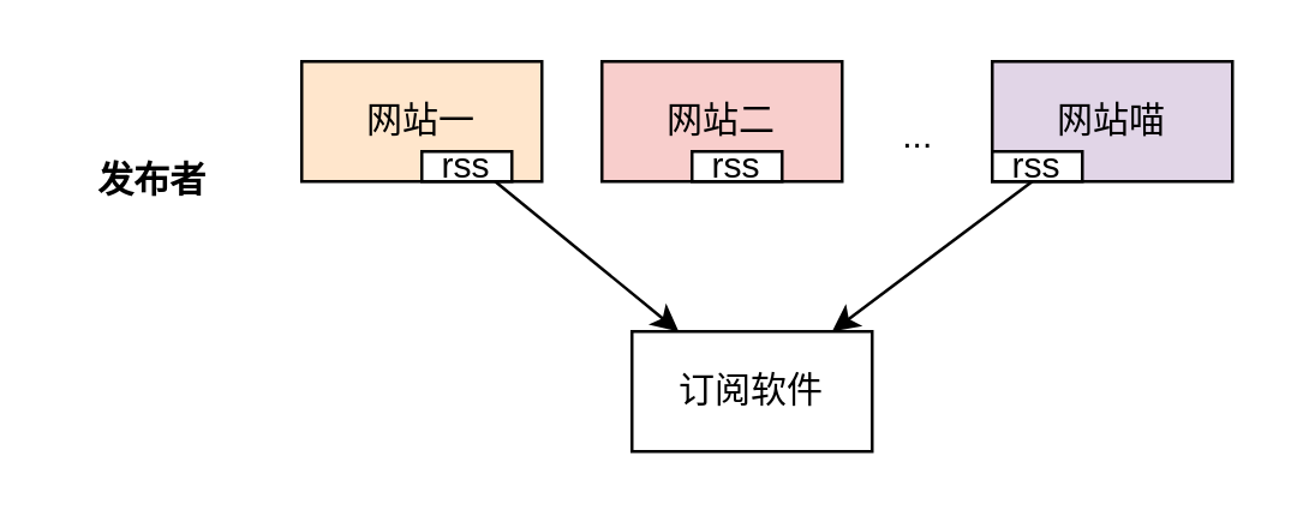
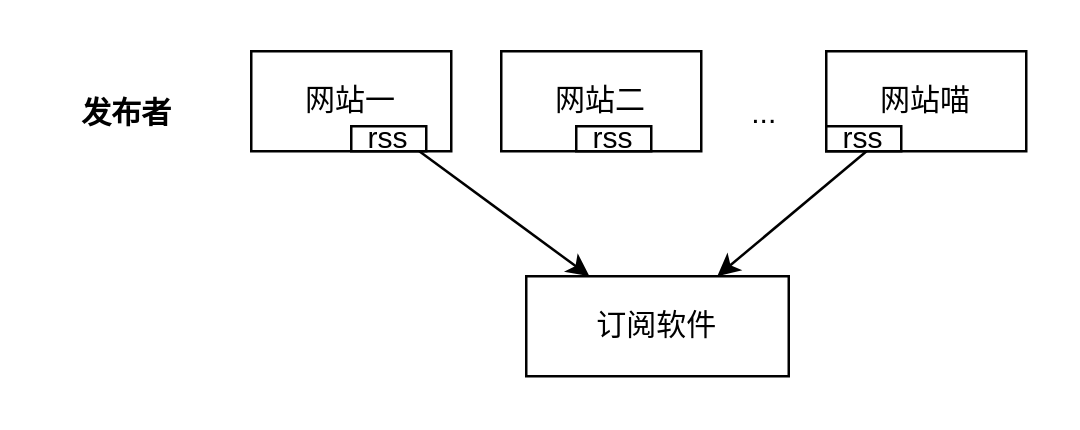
  <mxCell id="0" />
  <mxCell id="1" parent="0" />
- <mxCell id="2" value="网站一" style="rounded=0;whiteSpace=wrap;html=1;fillColor=#ffe6cc;" parent="1" vertex="1"><mxGeometry x="100" y="20" width="80" height="40" as="geometry" /></mxCell>
- <mxCell id="3" value="网站二" style="rounded=0;whiteSpace=wrap;html=1;fillColor=#f8cecc;" parent="1" vertex="1"><mxGeometry x="200" y="20" width="80" height="40" as="geometry" /></mxCell>
- <mxCell id="4" value="网站喵" style="rounded=0;whiteSpace=wrap;html=1;fillColor=#e1d5e7;" parent="1" vertex="1"><mxGeometry x="330" y="20" width="80" height="40" as="geometry" /></mxCell>
+ <mxCell id="2" value="网站一" style="rounded=0;whiteSpace=wrap;html=1;" parent="1" vertex="1"><mxGeometry x="100" y="20" width="80" height="40" as="geometry" /></mxCell>
+ <mxCell id="3" value="网站二" style="rounded=0;whiteSpace=wrap;html=1;" parent="1" vertex="1"><mxGeometry x="200" y="20" width="80" height="40" as="geometry" /></mxCell>
+ <mxCell id="4" value="网站喵" style="rounded=0;whiteSpace=wrap;html=1;" parent="1" vertex="1"><mxGeometry x="330" y="20" width="80" height="40" as="geometry" /></mxCell>
  <mxCell id="5" value="..." style="text;html=1;align=center;verticalAlign=middle;resizable=0;points=[];autosize=1;strokeColor=none;fillColor=none;" parent="1" vertex="1"><mxGeometry x="290" y="30" width="30" height="30" as="geometry" /></mxCell>
- <mxCell id="6" value="订阅软件" style="rounded=0;whiteSpace=wrap;html=1;" parent="1" vertex="1"><mxGeometry x="210" y="110" width="80" height="40" as="geometry" /></mxCell>
+ <mxCell id="6" value="订阅软件" style="rounded=0;whiteSpace=wrap;html=1;" parent="1" vertex="1"><mxGeometry x="210" y="110" width="105" height="40" as="geometry" /></mxCell>
  <mxCell id="7" value="" style="endArrow=classic;html=1;rounded=0;" parent="1" source="2" target="6" edge="1"><mxGeometry width="50" height="50" relative="1" as="geometry"><mxPoint x="300" y="250" as="sourcePoint" /><mxPoint x="350" y="200" as="targetPoint" /></mxGeometry></mxCell>
  <mxCell id="8" value="" style="endArrow=classic;html=1;rounded=0;" parent="1" source="4" target="6" edge="1"><mxGeometry width="50" height="50" relative="1" as="geometry"><mxPoint x="270" y="70" as="sourcePoint" /><mxPoint x="270" y="160" as="targetPoint" /></mxGeometry></mxCell>
- <mxCell id="9" value="&lt;b&gt;发布者&lt;/b&gt;" style="text;html=1;align=center;verticalAlign=middle;resizable=0;points=[];autosize=1;strokeColor=none;fillColor=none;" parent="1" vertex="1"><mxGeometry x="20" y="45" width="60" height="30" as="geometry" /></mxCell>
+ <mxCell id="9" value="&lt;b&gt;发布者&lt;/b&gt;" style="text;html=1;align=center;verticalAlign=middle;resizable=0;points=[];autosize=1;strokeColor=none;fillColor=none;" parent="1" vertex="1"><mxGeometry y="30" width="60" height="30" as="geometry" x="20" /></mxCell>
  <mxCell id="10" value="rss" style="rounded=0;whiteSpace=wrap;html=1;" parent="1" vertex="1"><mxGeometry x="140" y="50" width="30" height="10" as="geometry" /></mxCell>
  <mxCell id="11" value="rss" style="rounded=0;whiteSpace=wrap;html=1;" parent="1" vertex="1"><mxGeometry x="230" y="50" width="30" height="10" as="geometry" /></mxCell>
  <mxCell id="12" value="rss" style="rounded=0;whiteSpace=wrap;html=1;" parent="1" vertex="1"><mxGeometry x="330" y="50" width="30" height="10" as="geometry" /></mxCell>
